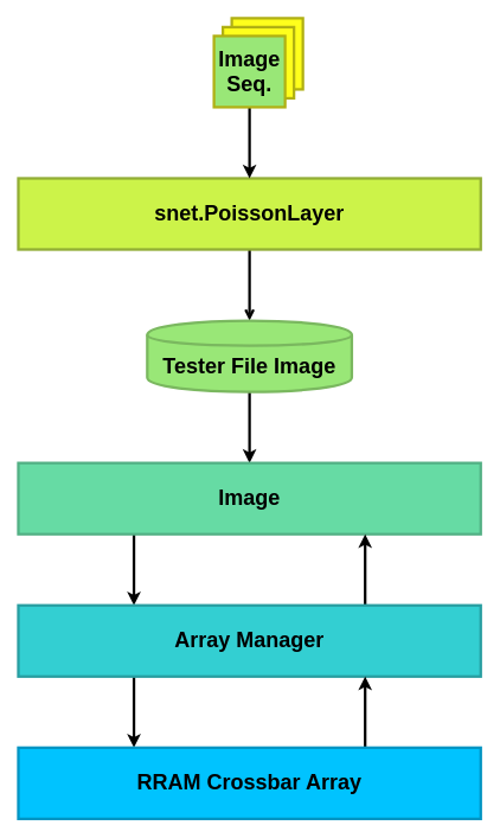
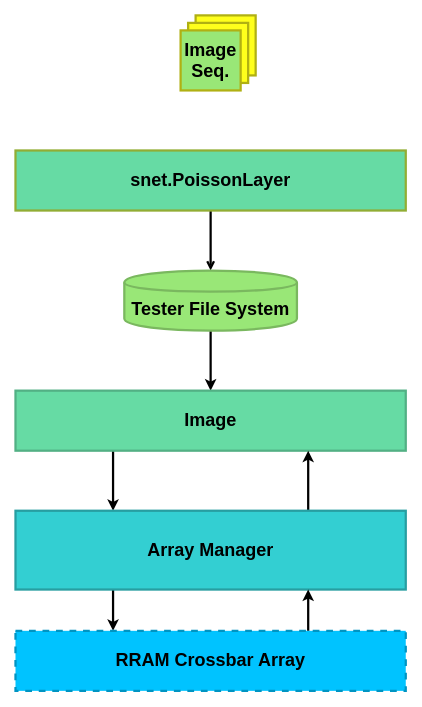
  <mxCell id="0" />
  <mxCell id="1" parent="0" />
  <mxCell id="2" value="" style="whiteSpace=wrap;html=1;aspect=fixed;strokeWidth=3;fontSize=24;fillColor=#FFFF1C;strokeColor=#B0B013;fontStyle=1" vertex="1" parent="1"><mxGeometry x="260" y="20" width="80" height="80" as="geometry" /></mxCell>
  <mxCell id="3" value="" style="whiteSpace=wrap;html=1;aspect=fixed;strokeWidth=3;fontSize=24;fillColor=#FFFF1C;strokeColor=#B0B013;fontStyle=1" vertex="1" parent="1"><mxGeometry x="250" y="30" width="80" height="80" as="geometry" /></mxCell>
  <mxCell id="4" value="" style="edgeStyle=orthogonalEdgeStyle;rounded=0;orthogonalLoop=1;jettySize=auto;html=1;fontSize=24;strokeWidth=3;entryX=0.5;entryY=0;entryDx=0;entryDy=0;endArrow=open;" edge="1" parent="1" source="5" target="7"><mxGeometry relative="1" as="geometry"><mxPoint x="280" y="360" as="targetPoint" /></mxGeometry></mxCell>
- <mxCell id="5" value="snet.PoissonLayer" style="rounded=0;whiteSpace=wrap;html=1;fillColor=#CCF349;strokeColor=#91AD34;strokeWidth=3;fontSize=24;fontStyle=1" vertex="1" parent="1"><mxGeometry x="20" y="200" width="520" height="80" as="geometry" /></mxCell>
+ <mxCell id="5" value="snet.PoissonLayer" style="rounded=0;whiteSpace=wrap;html=1;fillColor=#66dba4;strokeColor=#91AD34;strokeWidth=3;fontSize=24;fontStyle=1;" vertex="1" parent="1"><mxGeometry x="20" y="200" width="520" height="80" as="geometry" /></mxCell>
  <mxCell id="6" style="edgeStyle=orthogonalEdgeStyle;rounded=0;orthogonalLoop=1;jettySize=auto;html=1;exitX=0.5;exitY=1;exitDx=0;exitDy=0;entryX=0.5;entryY=0;entryDx=0;entryDy=0;strokeWidth=3;fontSize=24;" edge="1" parent="1" source="7" target="9"><mxGeometry relative="1" as="geometry" /></mxCell>
- <mxCell id="7" value="Tester File Image" style="shape=cylinder;whiteSpace=wrap;html=1;boundedLbl=1;backgroundOutline=1;strokeWidth=3;fontSize=24;fillColor=#99E777;strokeColor=#7AB85F;fontStyle=1" vertex="1" parent="1"><mxGeometry x="165" y="360" width="230" height="80" as="geometry" /></mxCell>
+ <mxCell id="7" value="Tester File System" style="shape=cylinder;whiteSpace=wrap;html=1;boundedLbl=1;backgroundOutline=1;strokeWidth=3;fontSize=24;fillColor=#99E777;strokeColor=#7AB85F;fontStyle=1" vertex="1" parent="1"><mxGeometry x="165" y="360" width="230" height="80" as="geometry" /></mxCell>
  <mxCell id="8" style="edgeStyle=orthogonalEdgeStyle;rounded=0;orthogonalLoop=1;jettySize=auto;html=1;exitX=0.25;exitY=1;exitDx=0;exitDy=0;entryX=0.25;entryY=0;entryDx=0;entryDy=0;strokeWidth=3;fontSize=24;" edge="1" parent="1" source="9" target="14"><mxGeometry relative="1" as="geometry" /></mxCell>
  <mxCell id="9" value="Image" style="rounded=0;whiteSpace=wrap;html=1;fillColor=#66DBA4;strokeColor=#52B084;strokeWidth=3;fontSize=24;fontStyle=1" vertex="1" parent="1"><mxGeometry x="20" y="520" width="520" height="80" as="geometry" /></mxCell>
- <mxCell id="10" style="edgeStyle=orthogonalEdgeStyle;rounded=0;orthogonalLoop=1;jettySize=auto;html=1;exitX=0.5;exitY=1;exitDx=0;exitDy=0;strokeWidth=3;fontSize=24;" edge="1" parent="1" source="11" target="5"><mxGeometry relative="1" as="geometry" /></mxCell>
  <mxCell id="11" value="Image Seq." style="whiteSpace=wrap;html=1;aspect=fixed;strokeWidth=3;fontSize=24;fillColor=#99e777;strokeColor=#B0B013;fontStyle=1;" vertex="1" parent="1"><mxGeometry x="240" y="40" width="80" height="80" as="geometry" /></mxCell>
  <mxCell id="12" style="edgeStyle=orthogonalEdgeStyle;rounded=0;orthogonalLoop=1;jettySize=auto;html=1;exitX=0.25;exitY=1;exitDx=0;exitDy=0;entryX=0.25;entryY=0;entryDx=0;entryDy=0;strokeWidth=3;fontSize=24;" edge="1" parent="1" source="14" target="16"><mxGeometry relative="1" as="geometry" /></mxCell>
  <mxCell id="13" style="edgeStyle=orthogonalEdgeStyle;rounded=0;orthogonalLoop=1;jettySize=auto;html=1;exitX=0.75;exitY=0;exitDx=0;exitDy=0;entryX=0.75;entryY=1;entryDx=0;entryDy=0;strokeWidth=3;fontSize=24;" edge="1" parent="1" source="14" target="9"><mxGeometry relative="1" as="geometry" /></mxCell>
- <mxCell id="14" value="Array Manager" style="rounded=0;whiteSpace=wrap;html=1;fillColor=#33CFD2;strokeColor=#279EA1;strokeWidth=3;fontSize=24;fontStyle=1" vertex="1" parent="1"><mxGeometry x="20" y="680" width="520" height="80" as="geometry" /></mxCell>
+ <mxCell id="14" value="Array Manager" style="rounded=0;whiteSpace=wrap;html=1;fillColor=#33CFD2;strokeColor=#279EA1;strokeWidth=3;fontSize=24;fontStyle=1" vertex="1" parent="1"><mxGeometry x="20" y="680" width="520" height="105" as="geometry" /></mxCell>
  <mxCell id="15" style="edgeStyle=orthogonalEdgeStyle;rounded=0;orthogonalLoop=1;jettySize=auto;html=1;exitX=0.75;exitY=0;exitDx=0;exitDy=0;entryX=0.75;entryY=1;entryDx=0;entryDy=0;strokeWidth=3;fontSize=24;" edge="1" parent="1" source="16" target="14"><mxGeometry relative="1" as="geometry" /></mxCell>
- <mxCell id="16" value="RRAM Crossbar Array" style="rounded=0;whiteSpace=wrap;html=1;fillColor=#00C3FF;strokeColor=#0094C2;strokeWidth=3;fontSize=24;fontStyle=1" vertex="1" parent="1"><mxGeometry x="20" y="840" width="520" height="80" as="geometry" /></mxCell>
+ <mxCell id="16" value="RRAM Crossbar Array" style="rounded=0;whiteSpace=wrap;html=1;fillColor=#00C3FF;strokeColor=#0094C2;strokeWidth=3;fontSize=24;fontStyle=1;dashed=1;" vertex="1" parent="1"><mxGeometry x="20" y="840" width="520" height="80" as="geometry" /></mxCell>
